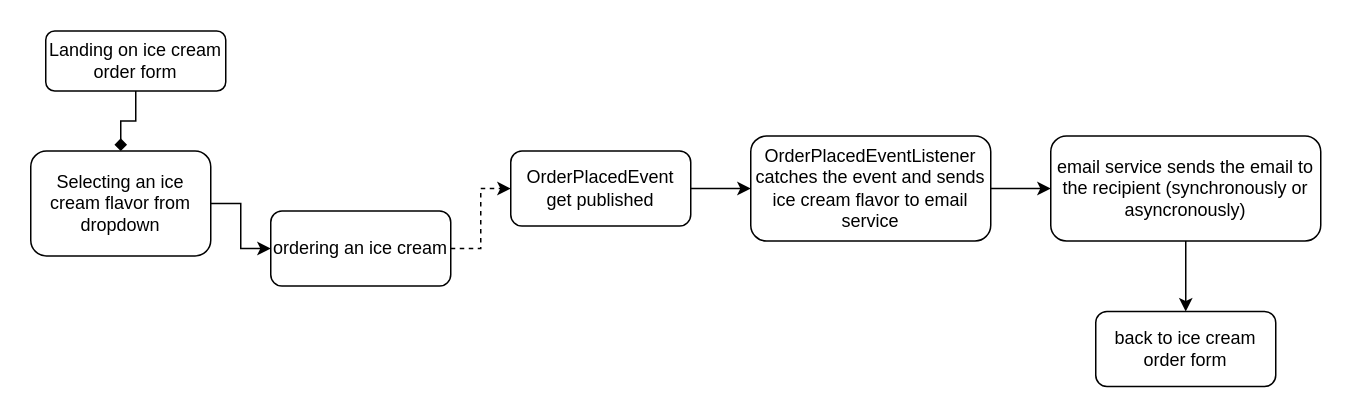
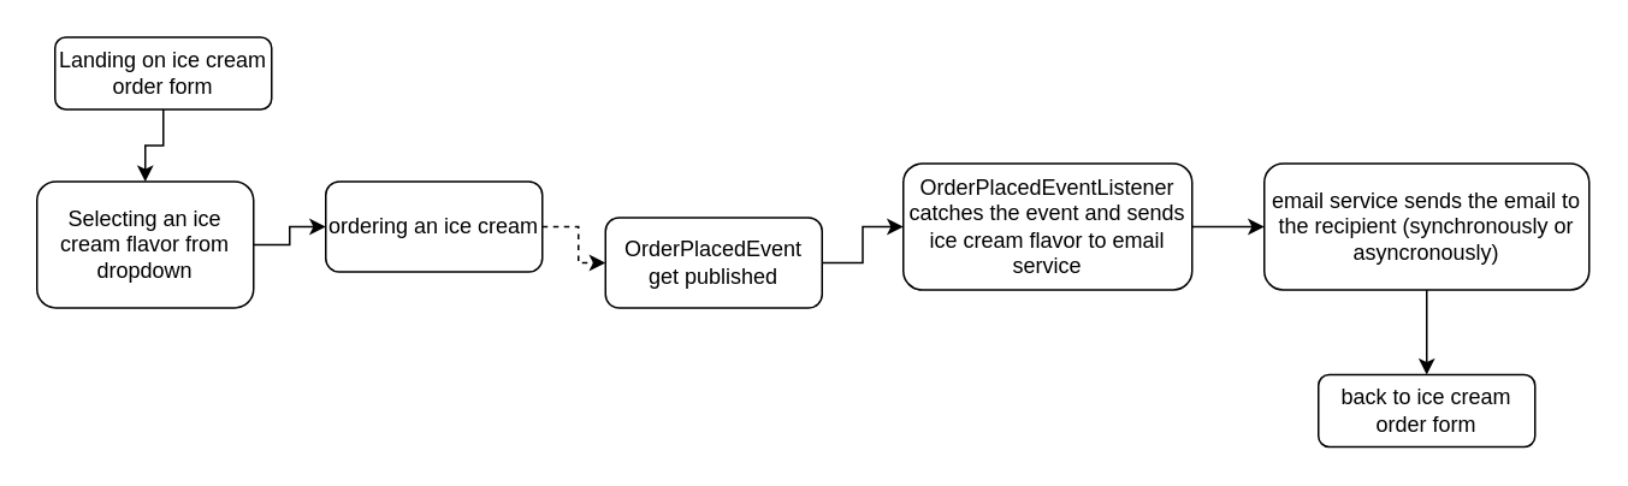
  <mxCell id="0" />
  <mxCell id="1" parent="0" />
- <mxCell id="2" style="edgeStyle=orthogonalEdgeStyle;rounded=0;orthogonalLoop=1;jettySize=auto;html=1;exitX=0.5;exitY=1;exitDx=0;exitDy=0;endArrow=diamond;" edge="1" parent="1" source="3" target="5"><mxGeometry relative="1" as="geometry" /></mxCell>
+ <mxCell id="2" style="edgeStyle=orthogonalEdgeStyle;rounded=0;orthogonalLoop=1;jettySize=auto;html=1;exitX=0.5;exitY=1;exitDx=0;exitDy=0;" edge="1" parent="1" source="3" target="5"><mxGeometry relative="1" as="geometry" /></mxCell>
  <mxCell id="3" value="Landing on ice cream order form" style="rounded=1;whiteSpace=wrap;html=1;fontSize=12;glass=0;strokeWidth=1;shadow=0;" parent="1" vertex="1"><mxGeometry x="30" y="20" width="120" height="40" as="geometry" /></mxCell>
  <mxCell id="4" style="edgeStyle=orthogonalEdgeStyle;rounded=0;orthogonalLoop=1;jettySize=auto;html=1;exitX=1;exitY=0.5;exitDx=0;exitDy=0;entryX=0;entryY=0.5;entryDx=0;entryDy=0;" edge="1" parent="1" source="5" target="7"><mxGeometry relative="1" as="geometry" /></mxCell>
  <mxCell id="5" value="Selecting an ice cream flavor from dropdown" style="rounded=1;whiteSpace=wrap;html=1;fontSize=12;glass=0;strokeWidth=1;shadow=0;" vertex="1" parent="1"><mxGeometry x="20" y="100" width="120" height="70" as="geometry" /></mxCell>
  <mxCell id="6" style="edgeStyle=orthogonalEdgeStyle;rounded=0;orthogonalLoop=1;jettySize=auto;html=1;exitX=1;exitY=0.5;exitDx=0;exitDy=0;entryX=0;entryY=0.5;entryDx=0;entryDy=0;dashed=1;" edge="1" parent="1" source="7" target="9"><mxGeometry relative="1" as="geometry" /></mxCell>
- <mxCell id="7" value="ordering an ice cream" style="rounded=1;whiteSpace=wrap;html=1;fontSize=12;glass=0;strokeWidth=1;shadow=0;" vertex="1" parent="1"><mxGeometry x="180" y="140" width="120" height="50" as="geometry" /></mxCell>
+ <mxCell id="7" value="ordering an ice cream" style="rounded=1;whiteSpace=wrap;html=1;fontSize=12;glass=0;strokeWidth=1;shadow=0;" vertex="1" parent="1"><mxGeometry x="180" y="100" width="120" height="50" as="geometry" /></mxCell>
  <mxCell id="8" style="edgeStyle=orthogonalEdgeStyle;rounded=0;orthogonalLoop=1;jettySize=auto;html=1;exitX=1;exitY=0.5;exitDx=0;exitDy=0;entryX=0;entryY=0.5;entryDx=0;entryDy=0;" edge="1" parent="1" source="9" target="11"><mxGeometry relative="1" as="geometry" /></mxCell>
- <mxCell id="9" value="OrderPlacedEvent get published" style="rounded=1;whiteSpace=wrap;html=1;fontSize=12;glass=0;strokeWidth=1;shadow=0;" vertex="1" parent="1"><mxGeometry x="340" y="100" width="120" height="50" as="geometry" /></mxCell>
+ <mxCell id="9" value="OrderPlacedEvent get published" style="rounded=1;whiteSpace=wrap;html=1;fontSize=12;glass=0;strokeWidth=1;shadow=0;" vertex="1" parent="1"><mxGeometry x="335" y="120" width="120" height="50" as="geometry" /></mxCell>
  <mxCell id="10" style="edgeStyle=orthogonalEdgeStyle;rounded=0;orthogonalLoop=1;jettySize=auto;html=1;exitX=1;exitY=0.5;exitDx=0;exitDy=0;entryX=0;entryY=0.5;entryDx=0;entryDy=0;" edge="1" parent="1" source="11" target="13"><mxGeometry relative="1" as="geometry" /></mxCell>
  <mxCell id="11" value="OrderPlacedEventListener catches the event and sends ice cream flavor to email service" style="rounded=1;whiteSpace=wrap;html=1;fontSize=12;glass=0;strokeWidth=1;shadow=0;" vertex="1" parent="1"><mxGeometry x="500" y="90" width="160" height="70" as="geometry" /></mxCell>
  <mxCell id="12" style="edgeStyle=orthogonalEdgeStyle;rounded=0;orthogonalLoop=1;jettySize=auto;html=1;exitX=0.5;exitY=1;exitDx=0;exitDy=0;" edge="1" parent="1" source="13" target="14"><mxGeometry relative="1" as="geometry" /></mxCell>
  <mxCell id="13" value="email service sends the email to the recipient (synchronously or asyncronously)" style="rounded=1;whiteSpace=wrap;html=1;fontSize=12;glass=0;strokeWidth=1;shadow=0;" vertex="1" parent="1"><mxGeometry x="700" y="90" width="180" height="70" as="geometry" /></mxCell>
- <mxCell id="14" value="back to ice cream order form" style="rounded=1;whiteSpace=wrap;html=1;fontSize=12;glass=0;strokeWidth=1;shadow=0;" vertex="1" parent="1"><mxGeometry x="730" y="207" width="120" height="50" as="geometry" /></mxCell>
+ <mxCell id="14" value="back to ice cream order form" style="rounded=1;whiteSpace=wrap;html=1;fontSize=12;glass=0;strokeWidth=1;shadow=0;" vertex="1" parent="1"><mxGeometry x="730" y="207" width="120" height="40" as="geometry" /></mxCell>
